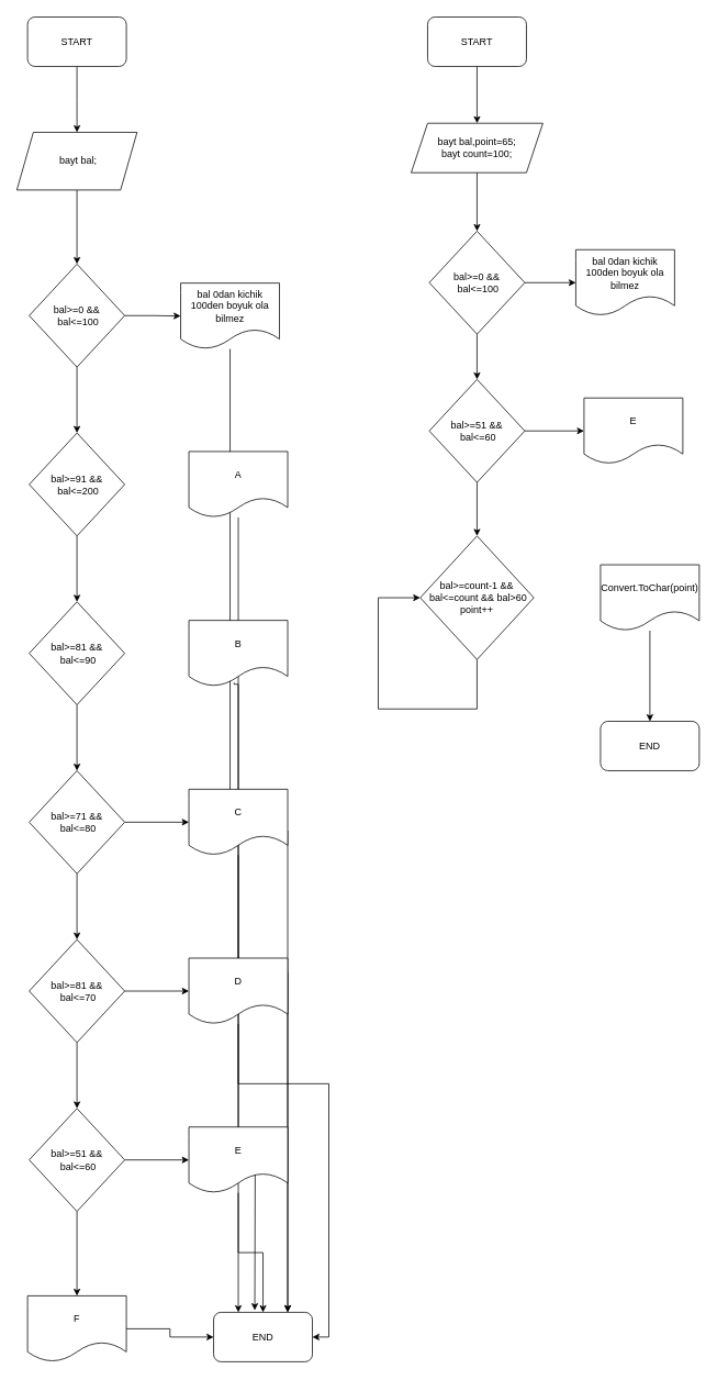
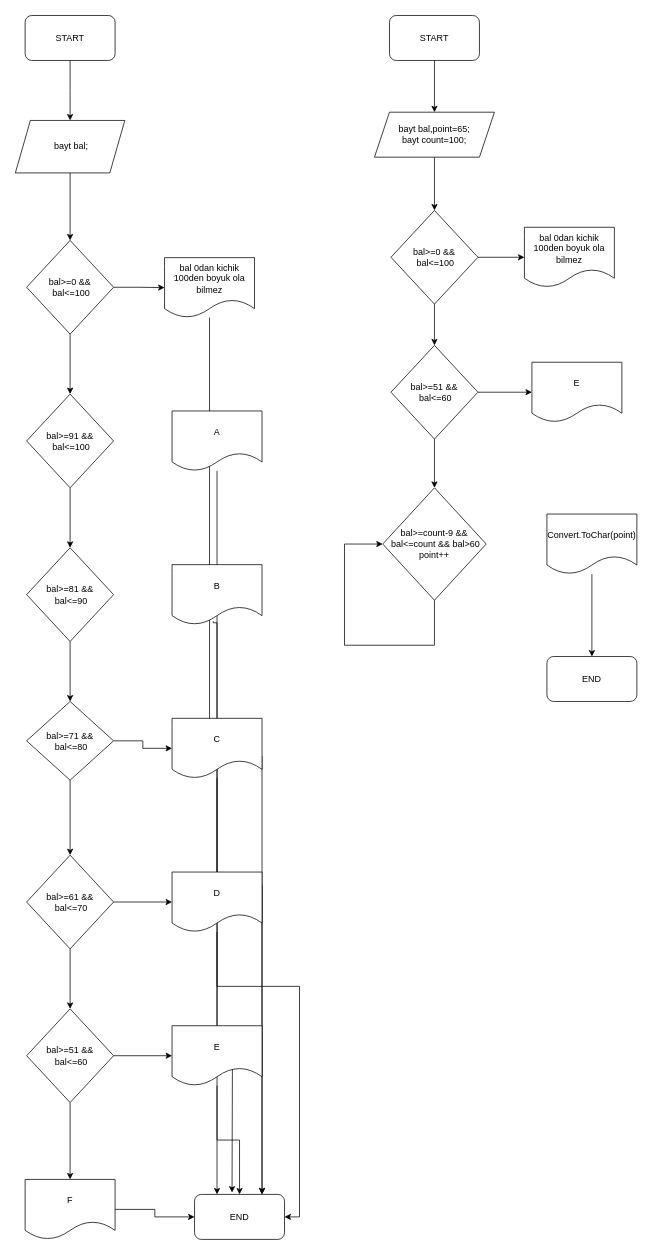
  <mxCell id="0" />
  <mxCell id="1" parent="0" />
  <mxCell id="2" value="" style="edgeStyle=orthogonalEdgeStyle;rounded=0;orthogonalLoop=1;jettySize=auto;html=1;" parent="1" source="3" edge="1"><mxGeometry relative="1" as="geometry"><mxPoint x="93" y="160" as="targetPoint" /></mxGeometry></mxCell>
  <mxCell id="3" value="START" style="rounded=1;whiteSpace=wrap;html=1;" parent="1" vertex="1"><mxGeometry x="33" y="20" width="120" height="60" as="geometry" /></mxCell>
  <mxCell id="4" value="" style="edgeStyle=orthogonalEdgeStyle;rounded=0;orthogonalLoop=1;jettySize=auto;html=1;" parent="1" source="5" target="8" edge="1"><mxGeometry relative="1" as="geometry" /></mxCell>
  <mxCell id="5" value="&amp;nbsp;bayt bal;" style="shape=parallelogram;perimeter=parallelogramPerimeter;whiteSpace=wrap;html=1;fixedSize=1;" parent="1" vertex="1"><mxGeometry x="20" y="160" width="146" height="70" as="geometry" /></mxCell>
  <mxCell id="6" style="edgeStyle=orthogonalEdgeStyle;rounded=0;orthogonalLoop=1;jettySize=auto;html=1;entryX=0;entryY=0.5;entryDx=0;entryDy=0;" parent="1" source="8" target="10" edge="1"><mxGeometry relative="1" as="geometry" /></mxCell>
  <mxCell id="7" value="" style="edgeStyle=orthogonalEdgeStyle;rounded=0;orthogonalLoop=1;jettySize=auto;html=1;" parent="1" source="8" target="12" edge="1"><mxGeometry relative="1" as="geometry" /></mxCell>
  <mxCell id="8" value="bal&amp;gt;=0 &amp;amp;&amp;amp;&lt;br&gt;&amp;nbsp;bal&amp;lt;=100" style="rhombus;whiteSpace=wrap;html=1;" parent="1" vertex="1"><mxGeometry x="35" y="320" width="116" height="125" as="geometry" /></mxCell>
  <mxCell id="9" style="edgeStyle=orthogonalEdgeStyle;rounded=0;orthogonalLoop=1;jettySize=auto;html=1;entryX=0.75;entryY=0;entryDx=0;entryDy=0;" parent="1" source="10" target="36" edge="1"><mxGeometry relative="1" as="geometry" /></mxCell>
  <mxCell id="10" value="bal 0dan kichik 100den boyuk ola bilmez" style="shape=document;whiteSpace=wrap;html=1;boundedLbl=1;" parent="1" vertex="1"><mxGeometry x="219" y="343" width="120" height="80" as="geometry" /></mxCell>
  <mxCell id="11" value="" style="edgeStyle=orthogonalEdgeStyle;rounded=0;orthogonalLoop=1;jettySize=auto;html=1;" parent="1" source="12" target="14" edge="1"><mxGeometry relative="1" as="geometry" /></mxCell>
- <mxCell id="12" value="bal&amp;gt;=91 &amp;amp;&amp;amp;&lt;br&gt;&amp;nbsp;bal&amp;lt;=200" style="rhombus;whiteSpace=wrap;html=1;" parent="1" vertex="1"><mxGeometry x="35" y="525" width="116" height="125" as="geometry" /></mxCell>
+ <mxCell id="12" value="bal&amp;gt;=91 &amp;amp;&amp;amp;&lt;br&gt;&amp;nbsp;bal&amp;lt;=100" style="rhombus;whiteSpace=wrap;html=1;" parent="1" vertex="1"><mxGeometry x="35" y="525" width="116" height="125" as="geometry" /></mxCell>
  <mxCell id="13" value="" style="edgeStyle=orthogonalEdgeStyle;rounded=0;orthogonalLoop=1;jettySize=auto;html=1;" parent="1" source="14" target="17" edge="1"><mxGeometry relative="1" as="geometry" /></mxCell>
  <mxCell id="14" value="bal&amp;gt;=81 &amp;amp;&amp;amp;&lt;br&gt;&amp;nbsp;bal&amp;lt;=90" style="rhombus;whiteSpace=wrap;html=1;" parent="1" vertex="1"><mxGeometry x="35" y="730" width="116" height="125" as="geometry" /></mxCell>
  <mxCell id="15" value="" style="edgeStyle=orthogonalEdgeStyle;rounded=0;orthogonalLoop=1;jettySize=auto;html=1;" parent="1" source="17" target="20" edge="1"><mxGeometry relative="1" as="geometry" /></mxCell>
  <mxCell id="16" value="" style="edgeStyle=orthogonalEdgeStyle;rounded=0;orthogonalLoop=1;jettySize=auto;html=1;" parent="1" source="17" target="26" edge="1"><mxGeometry relative="1" as="geometry" /></mxCell>
- <mxCell id="17" value="bal&amp;gt;=71 &amp;amp;&amp;amp;&lt;br&gt;&amp;nbsp;bal&amp;lt;=80" style="rhombus;whiteSpace=wrap;html=1;" parent="1" vertex="1"><mxGeometry x="35" y="935" width="116" height="125" as="geometry" /></mxCell>
+ <mxCell id="17" value="bal&amp;gt;=71 &amp;amp;&amp;amp;&lt;br&gt;&amp;nbsp;bal&amp;lt;=80" style="rhombus;whiteSpace=wrap;html=1;" parent="1" vertex="1"><mxGeometry x="35" y="935" width="116" height="105" as="geometry" /></mxCell>
  <mxCell id="18" value="" style="edgeStyle=orthogonalEdgeStyle;rounded=0;orthogonalLoop=1;jettySize=auto;html=1;" parent="1" source="20" target="28" edge="1"><mxGeometry relative="1" as="geometry" /></mxCell>
  <mxCell id="19" value="" style="edgeStyle=orthogonalEdgeStyle;rounded=0;orthogonalLoop=1;jettySize=auto;html=1;" parent="1" source="20" target="31" edge="1"><mxGeometry relative="1" as="geometry" /></mxCell>
- <mxCell id="20" value="bal&amp;gt;=81 &amp;amp;&amp;amp;&lt;br&gt;&amp;nbsp;bal&amp;lt;=70" style="rhombus;whiteSpace=wrap;html=1;" parent="1" vertex="1"><mxGeometry x="35" y="1140" width="116" height="125" as="geometry" /></mxCell>
+ <mxCell id="20" value="bal&amp;gt;=61 &amp;amp;&amp;amp;&lt;br&gt;&amp;nbsp;bal&amp;lt;=70" style="rhombus;whiteSpace=wrap;html=1;" parent="1" vertex="1"><mxGeometry x="35" y="1140" width="116" height="125" as="geometry" /></mxCell>
  <mxCell id="21" style="edgeStyle=orthogonalEdgeStyle;rounded=0;orthogonalLoop=1;jettySize=auto;html=1;entryX=0.25;entryY=0;entryDx=0;entryDy=0;" parent="1" source="22" target="36" edge="1"><mxGeometry relative="1" as="geometry" /></mxCell>
  <mxCell id="22" value="A" style="shape=document;whiteSpace=wrap;html=1;boundedLbl=1;" parent="1" vertex="1"><mxGeometry x="229" y="547.5" width="120" height="80" as="geometry" /></mxCell>
  <mxCell id="23" style="edgeStyle=orthogonalEdgeStyle;rounded=0;orthogonalLoop=1;jettySize=auto;html=1;entryX=0.75;entryY=0;entryDx=0;entryDy=0;exitX=0.458;exitY=0.944;exitDx=0;exitDy=0;exitPerimeter=0;" parent="1" source="24" target="36" edge="1"><mxGeometry relative="1" as="geometry"><Array as="points"><mxPoint x="284" y="830" /><mxPoint x="289" y="830" /><mxPoint x="289" y="1180" /><mxPoint x="349" y="1180" /></Array></mxGeometry></mxCell>
  <mxCell id="24" value="B" style="shape=document;whiteSpace=wrap;html=1;boundedLbl=1;" parent="1" vertex="1"><mxGeometry x="229" y="752.5" width="120" height="80" as="geometry" /></mxCell>
  <mxCell id="25" style="edgeStyle=orthogonalEdgeStyle;rounded=0;orthogonalLoop=1;jettySize=auto;html=1;entryX=1;entryY=0.5;entryDx=0;entryDy=0;" parent="1" source="26" target="36" edge="1"><mxGeometry relative="1" as="geometry" /></mxCell>
  <mxCell id="26" value="C" style="shape=document;whiteSpace=wrap;html=1;boundedLbl=1;" parent="1" vertex="1"><mxGeometry x="229" y="957.5" width="120" height="80" as="geometry" /></mxCell>
  <mxCell id="27" style="edgeStyle=orthogonalEdgeStyle;rounded=0;orthogonalLoop=1;jettySize=auto;html=1;" parent="1" source="28" edge="1"><mxGeometry relative="1" as="geometry"><mxPoint x="309" y="1590" as="targetPoint" /></mxGeometry></mxCell>
  <mxCell id="28" value="D" style="shape=document;whiteSpace=wrap;html=1;boundedLbl=1;" parent="1" vertex="1"><mxGeometry x="229" y="1162.5" width="120" height="80" as="geometry" /></mxCell>
  <mxCell id="29" value="" style="edgeStyle=orthogonalEdgeStyle;rounded=0;orthogonalLoop=1;jettySize=auto;html=1;" parent="1" source="31" target="33" edge="1"><mxGeometry relative="1" as="geometry" /></mxCell>
  <mxCell id="30" value="" style="edgeStyle=orthogonalEdgeStyle;rounded=0;orthogonalLoop=1;jettySize=auto;html=1;" parent="1" source="31" target="35" edge="1"><mxGeometry relative="1" as="geometry" /></mxCell>
  <mxCell id="31" value="bal&amp;gt;=51 &amp;amp;&amp;amp;&lt;br&gt;&amp;nbsp;bal&amp;lt;=60" style="rhombus;whiteSpace=wrap;html=1;" parent="1" vertex="1"><mxGeometry x="35" y="1345" width="116" height="125" as="geometry" /></mxCell>
  <mxCell id="32" style="edgeStyle=orthogonalEdgeStyle;rounded=0;orthogonalLoop=1;jettySize=auto;html=1;entryX=0.5;entryY=0;entryDx=0;entryDy=0;" parent="1" source="33" target="36" edge="1"><mxGeometry relative="1" as="geometry" /></mxCell>
  <mxCell id="33" value="E" style="shape=document;whiteSpace=wrap;html=1;boundedLbl=1;" parent="1" vertex="1"><mxGeometry x="229" y="1367.5" width="120" height="80" as="geometry" /></mxCell>
  <mxCell id="34" style="edgeStyle=orthogonalEdgeStyle;rounded=0;orthogonalLoop=1;jettySize=auto;html=1;exitX=1;exitY=0.5;exitDx=0;exitDy=0;entryX=0;entryY=0.5;entryDx=0;entryDy=0;" parent="1" source="35" target="36" edge="1"><mxGeometry relative="1" as="geometry" /></mxCell>
  <mxCell id="35" value="F" style="shape=document;whiteSpace=wrap;html=1;boundedLbl=1;" parent="1" vertex="1"><mxGeometry x="33" y="1572.5" width="120" height="80" as="geometry" /></mxCell>
  <mxCell id="36" value="END" style="rounded=1;whiteSpace=wrap;html=1;" parent="1" vertex="1"><mxGeometry x="259" y="1592.5" width="120" height="60" as="geometry" /></mxCell>
  <mxCell id="37" style="edgeStyle=orthogonalEdgeStyle;rounded=0;orthogonalLoop=1;jettySize=auto;html=1;entryX=0.5;entryY=0;entryDx=0;entryDy=0;" edge="1" parent="1" source="38" target="40"><mxGeometry relative="1" as="geometry" /></mxCell>
  <mxCell id="38" value="START" style="rounded=1;whiteSpace=wrap;html=1;" vertex="1" parent="1"><mxGeometry x="519" y="20" width="120" height="60" as="geometry" /></mxCell>
  <mxCell id="39" style="edgeStyle=orthogonalEdgeStyle;rounded=0;orthogonalLoop=1;jettySize=auto;html=1;entryX=0.5;entryY=0;entryDx=0;entryDy=0;" edge="1" parent="1" source="40" target="43"><mxGeometry relative="1" as="geometry" /></mxCell>
  <mxCell id="40" value="bayt bal,point=65;&lt;br&gt;bayt count=100;" style="shape=parallelogram;perimeter=parallelogramPerimeter;whiteSpace=wrap;html=1;fixedSize=1;" vertex="1" parent="1"><mxGeometry x="499" y="149" width="160" height="60" as="geometry" /></mxCell>
  <mxCell id="41" style="edgeStyle=orthogonalEdgeStyle;rounded=0;orthogonalLoop=1;jettySize=auto;html=1;entryX=0;entryY=0.5;entryDx=0;entryDy=0;" edge="1" parent="1" source="43" target="44"><mxGeometry relative="1" as="geometry" /></mxCell>
  <mxCell id="42" style="edgeStyle=orthogonalEdgeStyle;rounded=0;orthogonalLoop=1;jettySize=auto;html=1;exitX=0.5;exitY=1;exitDx=0;exitDy=0;entryX=0.5;entryY=0;entryDx=0;entryDy=0;" edge="1" parent="1" source="43" target="49"><mxGeometry relative="1" as="geometry" /></mxCell>
  <mxCell id="43" value="bal&amp;gt;=0 &amp;amp;&amp;amp;&lt;br&gt;&amp;nbsp;bal&amp;lt;=100" style="rhombus;whiteSpace=wrap;html=1;" vertex="1" parent="1"><mxGeometry x="521" y="280" width="116" height="125" as="geometry" /></mxCell>
  <mxCell id="44" value="bal 0dan kichik 100den boyuk ola bilmez" style="shape=document;whiteSpace=wrap;html=1;boundedLbl=1;" vertex="1" parent="1"><mxGeometry x="699" y="302.5" width="120" height="80" as="geometry" /></mxCell>
  <mxCell id="45" style="edgeStyle=orthogonalEdgeStyle;rounded=0;orthogonalLoop=1;jettySize=auto;html=1;entryX=0;entryY=0.5;entryDx=0;entryDy=0;" edge="1" parent="1" source="46" target="46"><mxGeometry relative="1" as="geometry"><mxPoint x="459" y="720" as="targetPoint" /><Array as="points"><mxPoint x="579" y="860" /><mxPoint x="459" y="860" /><mxPoint x="459" y="725" /></Array></mxGeometry></mxCell>
- <mxCell id="46" value="bal&amp;gt;=count-1 &amp;amp;&amp;amp;&lt;br&gt;&amp;nbsp;bal&amp;lt;=count &amp;amp;&amp;amp; bal&amp;gt;60&lt;br&gt;point++" style="rhombus;whiteSpace=wrap;html=1;" vertex="1" parent="1"><mxGeometry x="510" y="650" width="138" height="150" as="geometry" /></mxCell>
+ <mxCell id="46" value="bal&amp;gt;=count-9 &amp;amp;&amp;amp;&lt;br&gt;&amp;nbsp;bal&amp;lt;=count &amp;amp;&amp;amp; bal&amp;gt;60&lt;br&gt;point++" style="rhombus;whiteSpace=wrap;html=1;" vertex="1" parent="1"><mxGeometry x="510" y="650" width="138" height="150" as="geometry" /></mxCell>
  <mxCell id="47" style="edgeStyle=orthogonalEdgeStyle;rounded=0;orthogonalLoop=1;jettySize=auto;html=1;exitX=1;exitY=0.5;exitDx=0;exitDy=0;entryX=0;entryY=0.5;entryDx=0;entryDy=0;" edge="1" parent="1" source="49" target="50"><mxGeometry relative="1" as="geometry" /></mxCell>
  <mxCell id="48" style="edgeStyle=orthogonalEdgeStyle;rounded=0;orthogonalLoop=1;jettySize=auto;html=1;entryX=0.5;entryY=0;entryDx=0;entryDy=0;" edge="1" parent="1" source="49" target="46"><mxGeometry relative="1" as="geometry" /></mxCell>
  <mxCell id="49" value="bal&amp;gt;=51 &amp;amp;&amp;amp;&lt;br&gt;&amp;nbsp;bal&amp;lt;=60" style="rhombus;whiteSpace=wrap;html=1;" vertex="1" parent="1"><mxGeometry x="521" y="460" width="116" height="125" as="geometry" /></mxCell>
  <mxCell id="50" value="E" style="shape=document;whiteSpace=wrap;html=1;boundedLbl=1;" vertex="1" parent="1"><mxGeometry x="709" y="482.5" width="120" height="80" as="geometry" /></mxCell>
  <mxCell id="51" style="edgeStyle=orthogonalEdgeStyle;rounded=0;orthogonalLoop=1;jettySize=auto;html=1;" edge="1" parent="1" source="52" target="53"><mxGeometry relative="1" as="geometry" /></mxCell>
  <mxCell id="52" value="Convert.ToChar(point)" style="shape=document;whiteSpace=wrap;html=1;boundedLbl=1;" vertex="1" parent="1"><mxGeometry x="729" y="685" width="120" height="80" as="geometry" /></mxCell>
  <mxCell id="53" value="END" style="rounded=1;whiteSpace=wrap;html=1;" vertex="1" parent="1"><mxGeometry x="729" y="875" width="120" height="60" as="geometry" /></mxCell>
